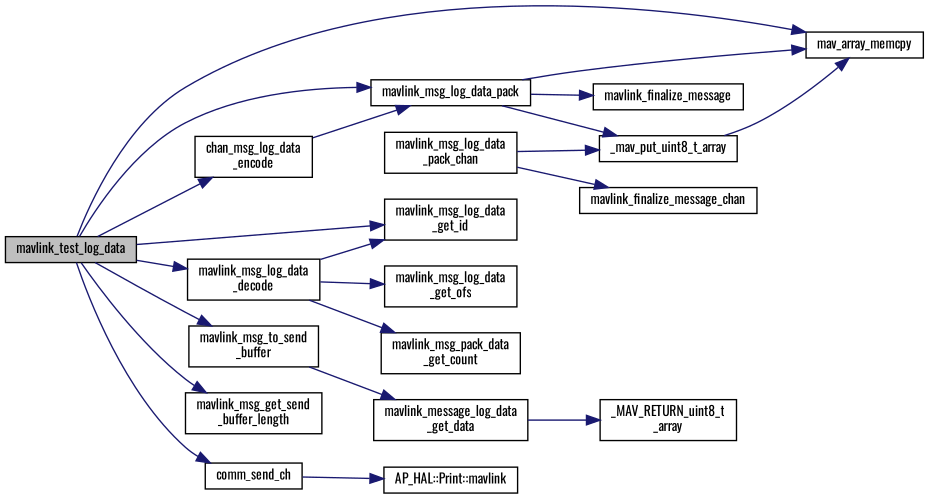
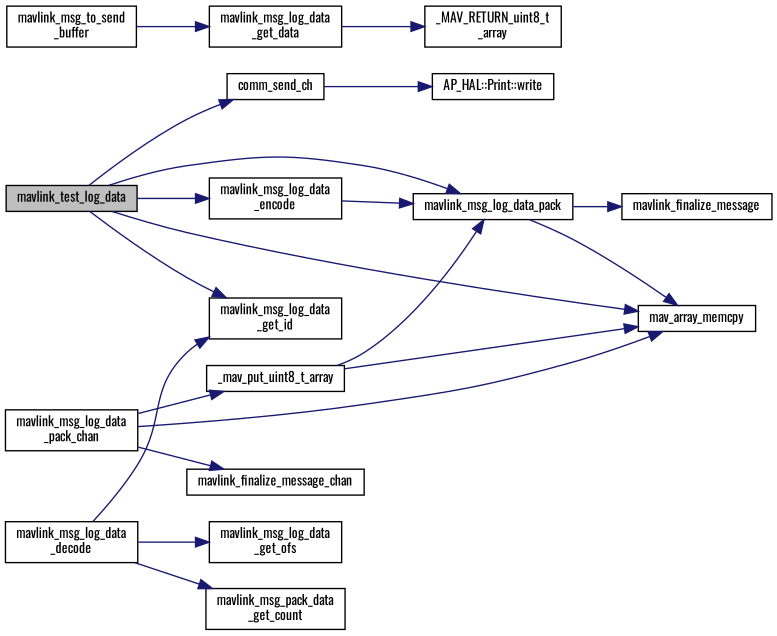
  digraph {
    fontname=Oswald
    rankdir=LR
    node [color=black fillcolor=white fontname=Oswald fontsize=10 shape=record style=filled]
    edge [color=midnightblue fontname=Oswald fontsize=10 labelfontname=Helvetica labelfontsize=10 style=solid]
    n1 [fillcolor=grey75 fontcolor=black height=0.2 label=mavlink_test_log_data width=0.4]
    n2 [height=0.2 label=mav_array_memcpy width=0.4]
-   n3 [height=0.2 label="chan_msg_log_data\l_encode" width=0.4]
+   n3 [height=0.2 label="mavlink_msg_log_data\l_encode" width=0.4]
    n4 [height=0.2 label=mavlink_msg_log_data_pack width=0.4]
    n5 [height=0.2 label="mavlink_msg_log_data\l_decode" width=0.4]
    n6 [height=0.2 label="mavlink_msg_to_send\l_buffer" width=0.4]
-   n7 [height=0.2 label="mavlink_msg_get_send\l_buffer_length" width=0.4]
    n8 [height=0.2 label=comm_send_ch width=0.4]
    n9 [height=0.2 label="mavlink_msg_log_data\l_get_id" width=0.4]
    n10 [height=0.2 label=_mav_put_uint8_t_array width=0.4]
    n11 [height=0.2 label=mavlink_finalize_message width=0.4]
    n12 [height=0.2 label="mavlink_msg_log_data\l_get_ofs" width=0.4]
    n13 [height=0.2 label="mavlink_msg_pack_data\l_get_count" width=0.4]
    n14 [height=0.2 label="mavlink_msg_log_data\l_pack_chan" width=0.4]
    n15 [height=0.2 label=mavlink_finalize_message_chan width=0.4]
-   n16 [height=0.2 label="mavlink_message_log_data\l_get_data" width=0.4]
-   n17 [height=0.2 label="AP_HAL::Print::mavlink" width=0.4]
+   n16 [height=0.2 label="mavlink_msg_log_data\l_get_data" width=0.4]
+   n17 [height=0.2 label="AP_HAL::Print::write" width=0.4]
    n18 [height=0.2 label="_MAV_RETURN_uint8_t\l_array" width=0.4]
    n1 -> n2
    n1 -> n3
    n1 -> n4
-   n1 -> n5
-   n1 -> n6
-   n1 -> n7
    n1 -> n8
    n1 -> n9
    n3 -> n4
    n4 -> n2
-   n4 -> n10
+   n10 -> n4
    n4 -> n11
    n5 -> n9
    n5 -> n12
    n5 -> n13
    n6 -> n16
    n8 -> n17
    n10 -> n2
+   n14 -> n2
    n14 -> n10
    n14 -> n15
    n16 -> n18
  }
